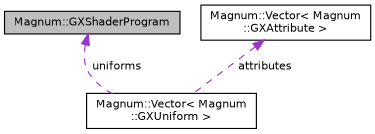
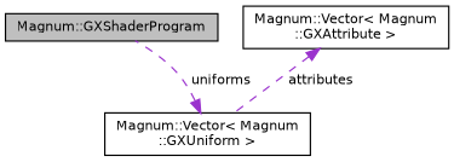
  digraph {
    node [color=black fillcolor=white fontname=Helvetica fontsize=10 shape=record style=filled]
    edge [color=darkorchid3 dir=back fontname=Helvetica fontsize=10 labelfontname=Helvetica labelfontsize=10 style=dashed]
    n1 [fillcolor=grey75 fontcolor=black height=0.2 label="Magnum::GXShaderProgram" width=0.4]
    n2 [height=0.2 label="Magnum::Vector\< Magnum\l::GXUniform \>" width=0.4]
    n3 [height=0.2 label="Magnum::Vector\< Magnum\l::GXAttribute \>" width=0.4]
-   n1 -> n2 [label=" uniforms"]
+   n2 -> n1 [label=" uniforms"]
    n3 -> n2 [label=" attributes"]
  }
